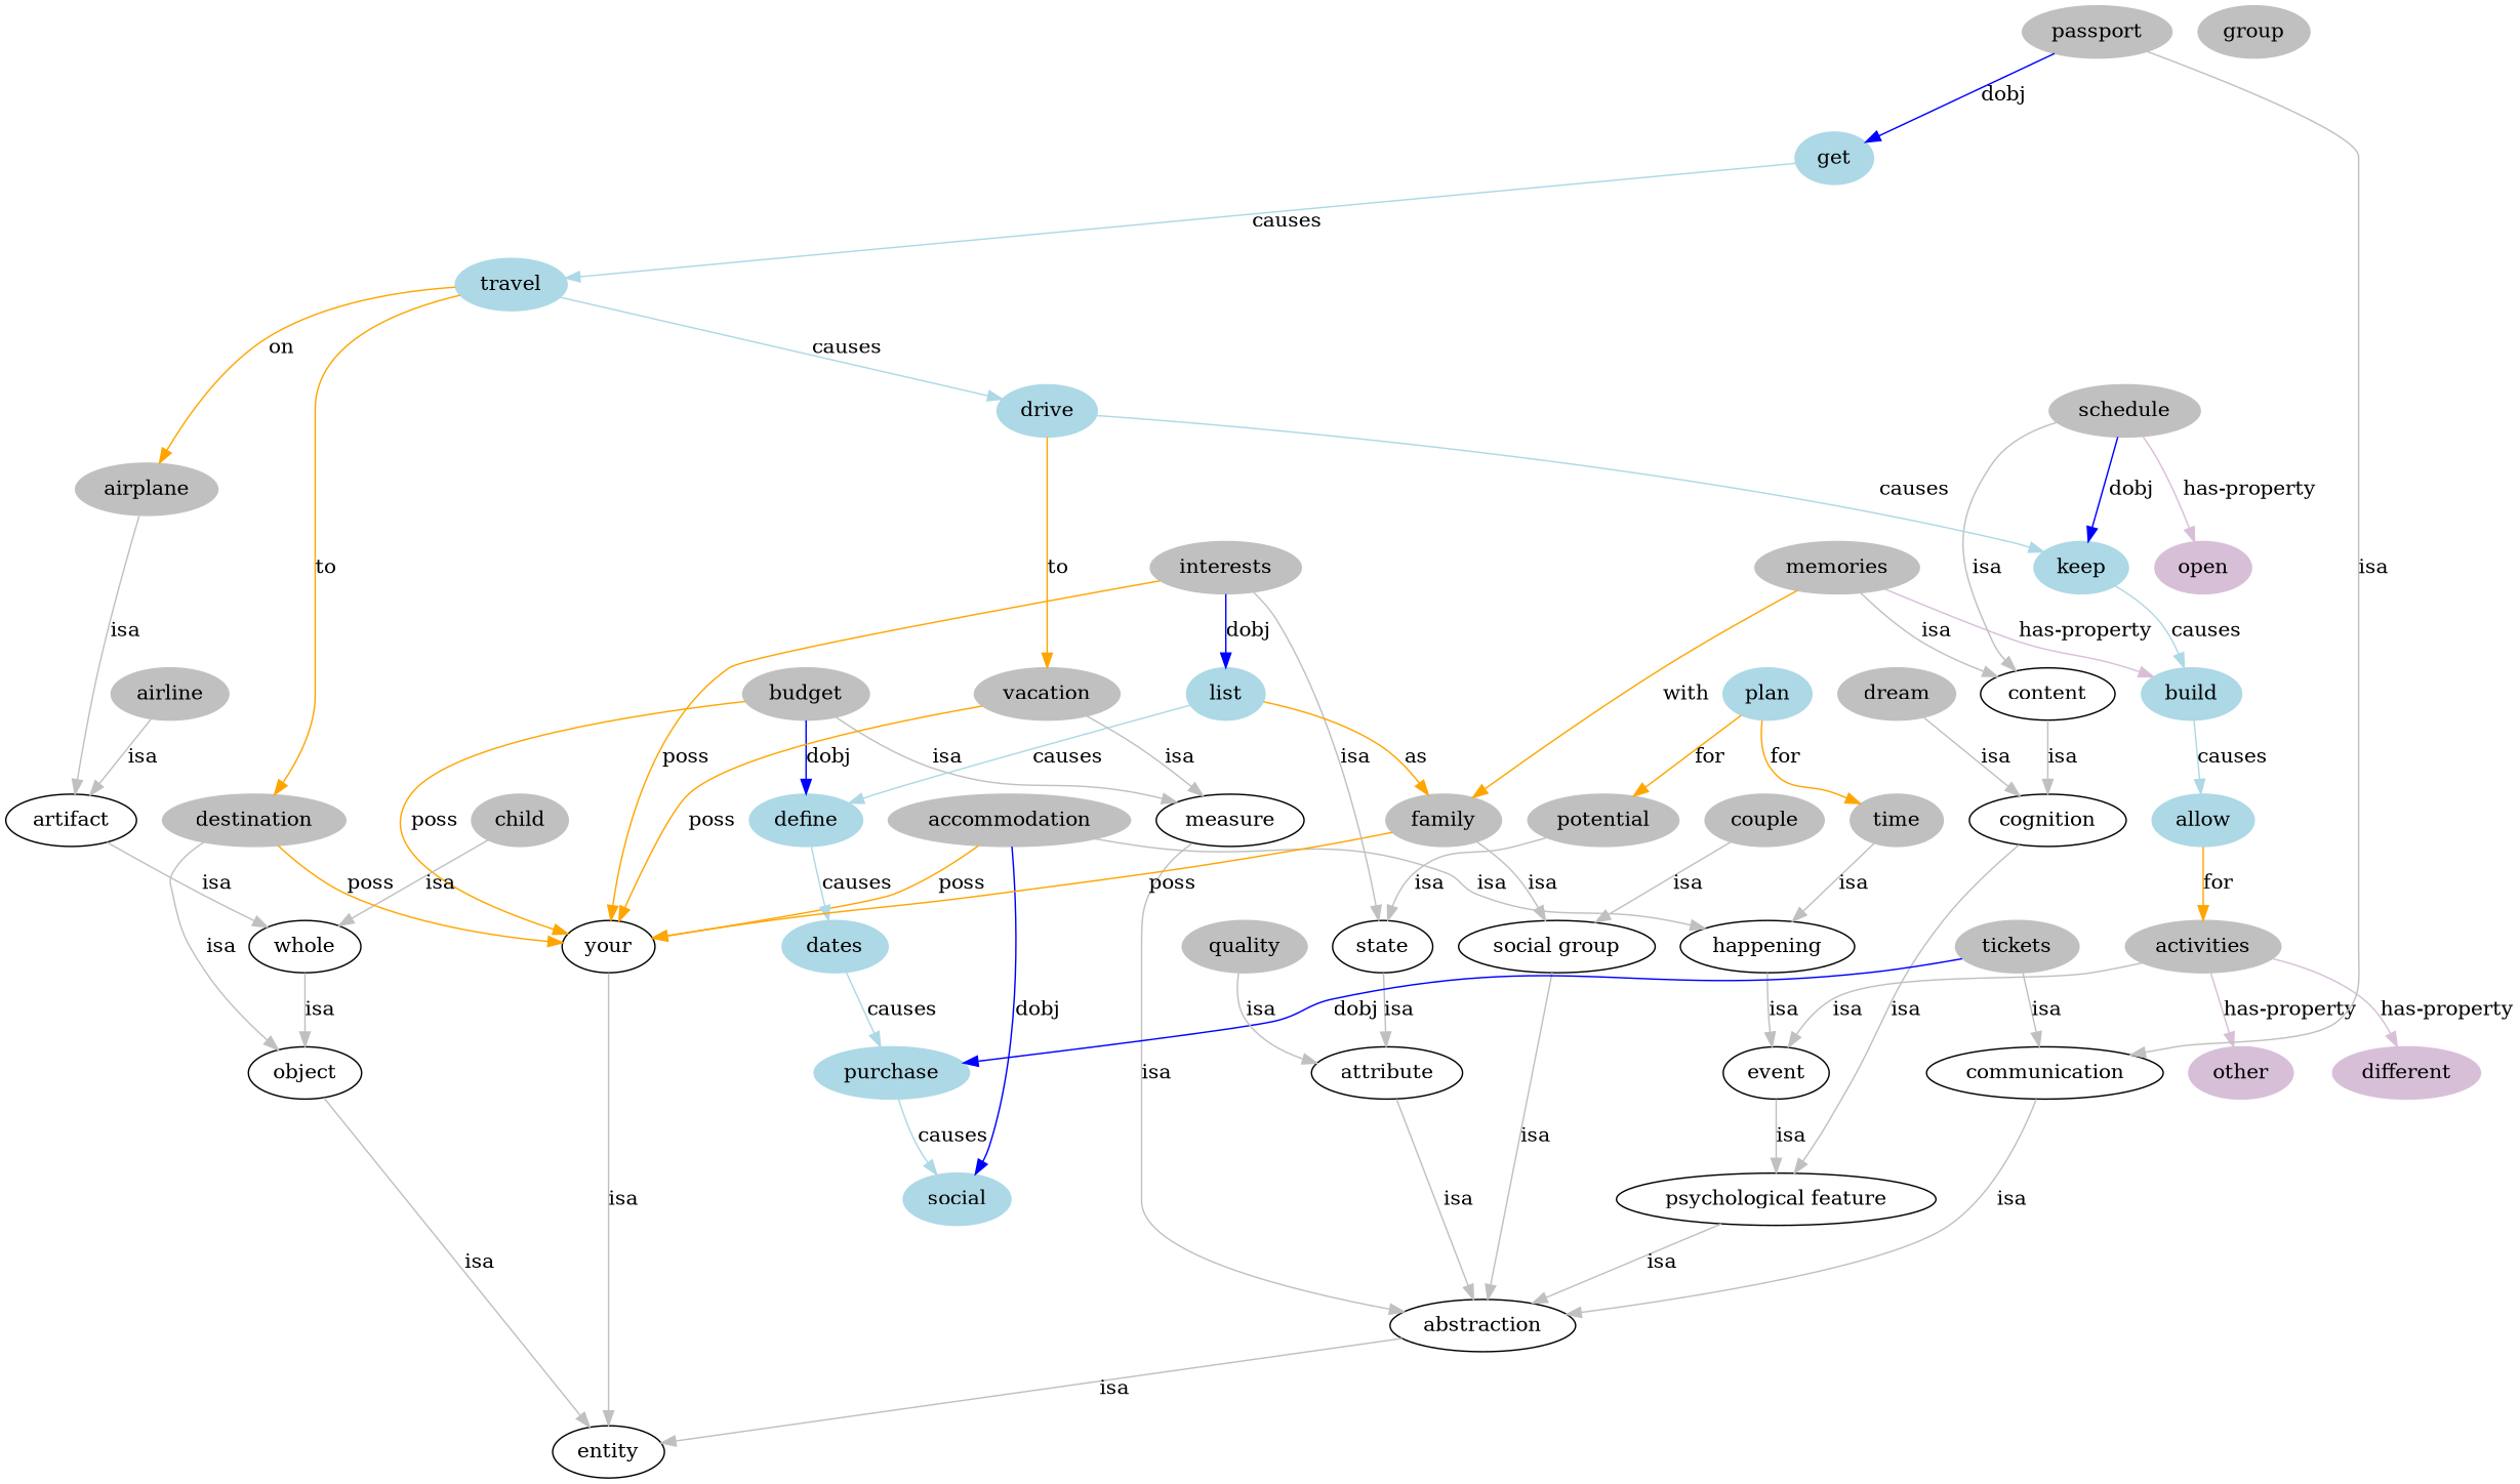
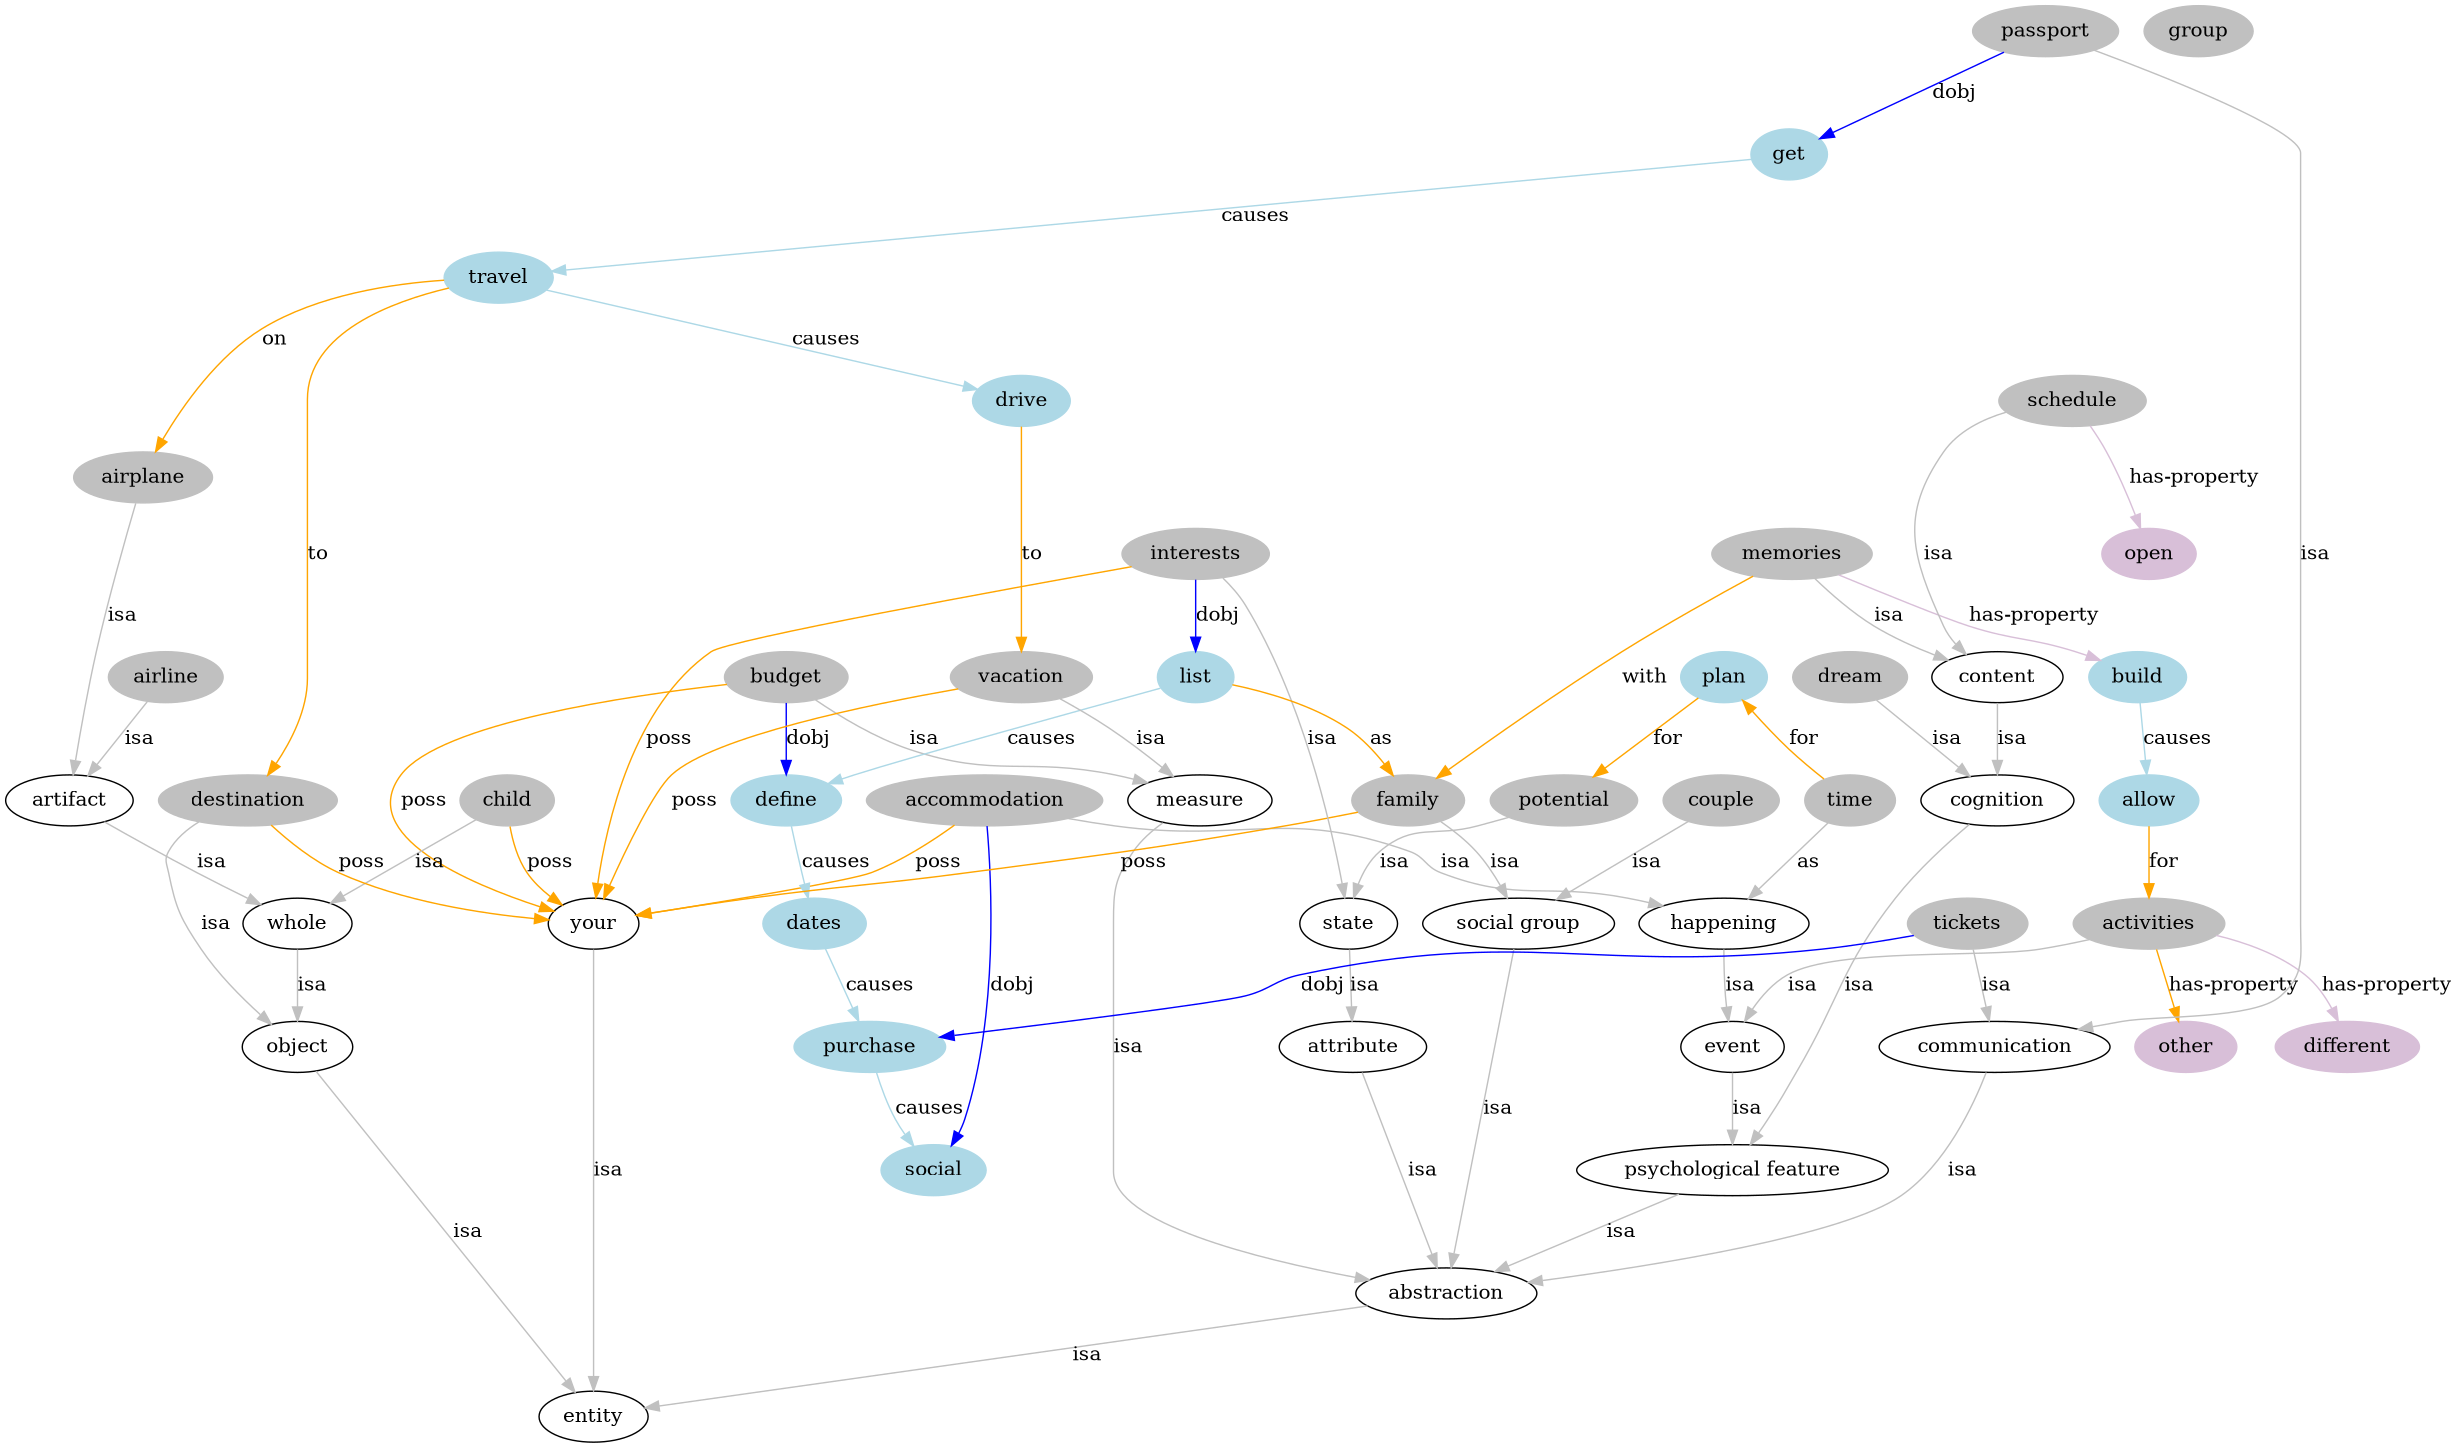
  digraph {
    node [color=grey style=filled]
    edge [color=grey]
    your [color="" style=""]
    entity [color="" style=""]
    accommodation
    happening [color="" style=""]
    n5 [color=lightblue label=social]
    event [color="" style=""]
    "psychological feature" [color="" style=""]
    activities
    other [color=thistle]
    different [color=thistle]
    abstraction [color="" style=""]
    object [color="" style=""]
    artifact [color="" style=""]
    airline
    whole [color="" style=""]
    airplane
    budget
    measure [color="" style=""]
    define [color=lightblue]
    dates [color=lightblue]
    child
    "social group" [color="" style=""]
    couple
    destination
    cognition [color="" style=""]
    dream
    family
    interests
    state [color="" style=""]
    list [color=lightblue]
    attribute [color="" style=""]
    memories
    content [color="" style=""]
    build [color=lightblue]
    allow [color=lightblue]
    communication [color="" style=""]
    passport
    get [color=lightblue]
    travel [color=lightblue]
    potential
    schedule
-   keep [color=lightblue]
    open [color=thistle]
    tickets
    purchase [color=lightblue]
    time
    vacation
-   quality
    drive [color=lightblue]
    plan [color=lightblue]
    group
    your -> entity [label=isa]
    accommodation -> your [color=orange label=poss]
    accommodation -> happening [label=isa]
    accommodation -> n5 [color=blue label=dobj]
    happening -> event [label=isa]
    event -> "psychological feature" [label=isa]
    "psychological feature" -> abstraction [label=isa]
    activities -> event [label=isa]
-   activities -> other [color=thistle label="has-property"]
+   activities -> other [color=orange label="has-property"]
    activities -> different [color=thistle label="has-property"]
    abstraction -> entity [label=isa]
    object -> entity [label=isa]
    artifact -> whole [label=isa]
    airline -> artifact [label=isa]
    whole -> object [label=isa]
    airplane -> artifact [label=isa]
    budget -> your [color=orange label=poss]
    budget -> measure [label=isa]
    budget -> define [color=blue label=dobj]
    measure -> abstraction [label=isa]
    define -> dates [color=lightblue label=causes]
    dates -> purchase [color=lightblue label=causes]
+   child -> your [color=orange label=poss]
    child -> whole [label=isa]
    "social group" -> abstraction [label=isa]
    couple -> "social group" [label=isa]
    destination -> your [color=orange label=poss]
    destination -> object [label=isa]
    cognition -> "psychological feature" [label=isa]
    dream -> cognition [label=isa]
    family -> your [color=orange label=poss]
    family -> "social group" [label=isa]
    interests -> your [color=orange label=poss]
    interests -> state [label=isa]
    interests -> list [color=blue label=dobj]
    state -> attribute [label=isa]
    list -> define [color=lightblue label=causes]
    list -> family [color=orange label=as]
    attribute -> abstraction [label=isa]
    memories -> family [color=orange label=with]
    memories -> content [label=isa]
    memories -> build [color=thistle label="has-property"]
    content -> cognition [label=isa]
    build -> allow [color=lightblue label=causes]
    allow -> activities [color=orange label=for]
    communication -> abstraction [label=isa]
    passport -> communication [label=isa]
    passport -> get [color=blue label=dobj]
    get -> travel [color=lightblue label=causes]
    travel -> airplane [color=orange label=on]
    travel -> destination [color=orange label=to]
    travel -> drive [color=lightblue label=causes]
    potential -> state [label=isa]
    schedule -> content [label=isa]
-   schedule -> keep [color=blue label=dobj]
    schedule -> open [color=thistle label="has-property"]
-   keep -> build [color=lightblue label=causes]
    tickets -> communication [label=isa]
    tickets -> purchase [color=blue label=dobj]
    purchase -> n5 [color=lightblue label=causes]
-   time -> happening [label=isa]
+   time -> happening [label=as]
    vacation -> your [color=orange label=poss]
    vacation -> measure [label=isa]
-   quality -> attribute [label=isa]
-   drive -> keep [color=lightblue label=causes]
    drive -> vacation [color=orange label=to]
    plan -> potential [color=orange label=for]
-   plan -> time [color=orange label=for]
+   time -> plan [color=orange label=for]
  }
